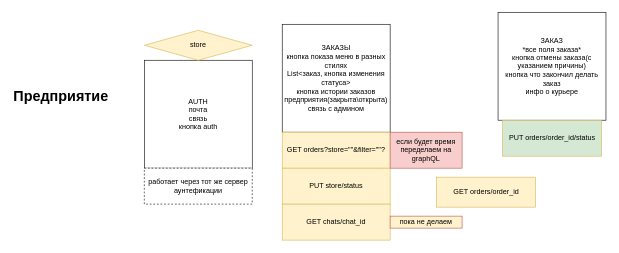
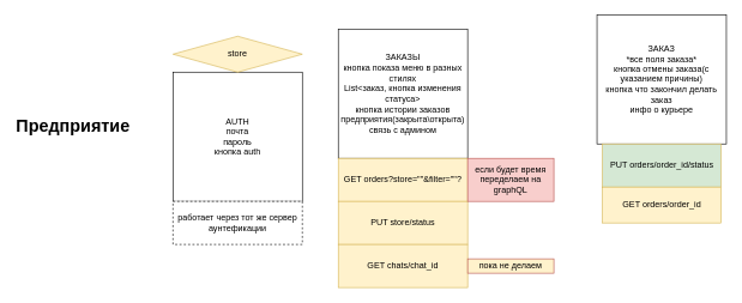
  <mxCell id="0" />
  <mxCell id="1" parent="0" />
- <mxCell id="2" value="&lt;h1 style=&quot;margin-top: 0px;&quot;&gt;Предприятие&lt;/h1&gt;" style="text;html=1;whiteSpace=wrap;overflow=hidden;rounded=0;" parent="1" vertex="1"><mxGeometry x="20" y="140" width="180" height="120" as="geometry" /></mxCell>
+ <mxCell id="2" value="&lt;h1 style=&quot;margin-top: 0px;&quot;&gt;Предприятие&lt;/h1&gt;" style="text;html=1;whiteSpace=wrap;overflow=hidden;rounded=0;" parent="1" vertex="1"><mxGeometry x="20" y="155" width="180" height="120" as="geometry" /></mxCell>
  <mxCell id="3" value="ЗАКАЗЫ&lt;div&gt;кнопка показа меню в разных стилях&lt;br&gt;&lt;/div&gt;&lt;div&gt;List&amp;lt;заказ,&amp;nbsp;&lt;span style=&quot;background-color: initial;&quot;&gt;кнопка изменения статуса&lt;/span&gt;&lt;span style=&quot;background-color: initial;&quot;&gt;&amp;gt;&lt;/span&gt;&lt;/div&gt;&lt;div&gt;&lt;span style=&quot;background-color: initial;&quot;&gt;кнопка истории заказов&lt;/span&gt;&lt;/div&gt;&lt;div&gt;предприятия(закрыта\открыта)&lt;/div&gt;&lt;div&gt;связь с админом&lt;/div&gt;" style="rounded=0;whiteSpace=wrap;html=1;" parent="1" vertex="1"><mxGeometry x="470" y="40" width="180" height="180" as="geometry" /></mxCell>
  <mxCell id="4" value="ЗАКАЗ&lt;div&gt;*все поля заказа*&lt;/div&gt;&lt;div&gt;кнопка отмены заказа(с указанием причины)&lt;br&gt;&lt;div&gt;кнопка что закончил делать заказ&lt;/div&gt;&lt;/div&gt;&lt;div&gt;&amp;nbsp;инфо о курьере&amp;nbsp;&lt;/div&gt;" style="rounded=0;whiteSpace=wrap;html=1;" parent="1" vertex="1"><mxGeometry x="830" y="20" width="180" height="180" as="geometry" /></mxCell>
- <mxCell id="5" value="AUTH&lt;div&gt;почта&lt;/div&gt;&lt;div&gt;связь&lt;/div&gt;&lt;div&gt;кнопка auth&lt;br&gt;&lt;/div&gt;" style="rounded=0;whiteSpace=wrap;html=1;" parent="1" vertex="1"><mxGeometry x="240" y="100" width="180" height="180" as="geometry" /></mxCell>
+ <mxCell id="5" value="AUTH&lt;div&gt;почта&lt;/div&gt;&lt;div&gt;пароль&lt;/div&gt;&lt;div&gt;кнопка auth&lt;br&gt;&lt;/div&gt;" style="rounded=0;whiteSpace=wrap;html=1;" parent="1" vertex="1"><mxGeometry x="240" y="100" width="180" height="180" as="geometry" /></mxCell>
  <mxCell id="6" value="работает через тот же сервер аунтефикации" style="rounded=0;whiteSpace=wrap;html=1;dashed=1;" parent="1" vertex="1"><mxGeometry x="240" y="280" width="180" height="60" as="geometry" /></mxCell>
  <mxCell id="7" value="GET orders?store=&quot;&quot;&amp;amp;filter=&quot;&quot;?" style="rounded=0;whiteSpace=wrap;html=1;fillColor=#fff2cc;strokeColor=#d6b656;" parent="1" vertex="1"><mxGeometry x="470" y="220" width="180" height="60" as="geometry" /></mxCell>
  <mxCell id="8" value="PUT store/status&lt;span style=&quot;color: rgba(0, 0, 0, 0); font-family: monospace; font-size: 0px; text-align: start; text-wrap: nowrap;&quot;&gt;%3CmxGraphModel%3E%3Croot%3E%3CmxCell%20id%3D%220%22%2F%3E%3CmxCell%20id%3D%221%22%20parent%3D%220%22%2F%3E%3CmxCell%20id%3D%222%22%20value%3D%22GET%20store%2Forders%3Ffilter%22%20style%3D%22rounded%3D0%3BwhiteSpace%3Dwrap%3Bhtml%3D1%3BfillColor%3D%23fff2cc%3BstrokeColor%3D%23d6b656%3B%22%20vertex%3D%221%22%20parent%3D%221%22%3E%3CmxGeometry%20x%3D%22-100%22%20y%3D%2220%22%20width%3D%22180%22%20height%3D%2260%22%20as%3D%22geometry%22%2F%3E%3C%2FmxCell%3E%3C%2Froot%3E%3C%2FmxGraphModel%3E&lt;/span&gt;" style="rounded=0;whiteSpace=wrap;html=1;fillColor=#fff2cc;strokeColor=#d6b656;" parent="1" vertex="1"><mxGeometry x="470" y="280" width="180" height="60" as="geometry" /></mxCell>
  <mxCell id="9" value="GET chats/chat_id" style="rounded=0;whiteSpace=wrap;html=1;fillColor=#fff2cc;strokeColor=#d6b656;" parent="1" vertex="1"><mxGeometry x="470" y="340" width="180" height="60" as="geometry" /></mxCell>
  <mxCell id="10" value="пока не делаем" style="rounded=0;whiteSpace=wrap;html=1;fillColor=#fff2cc;strokeColor=#b85450;" parent="1" vertex="1"><mxGeometry x="650" y="360" width="120" height="20" as="geometry" /></mxCell>
  <mxCell id="11" value="если будет время переделаем на graphQL" style="rounded=0;whiteSpace=wrap;html=1;fillColor=#f8cecc;strokeColor=#b85450;" parent="1" vertex="1"><mxGeometry x="650" y="220" width="120" height="60" as="geometry" /></mxCell>
  <mxCell id="12" value="PUT orders/order_id/status" style="rounded=0;whiteSpace=wrap;html=1;fillColor=#d5e8d4;strokeColor=#d6b656;" parent="1" vertex="1"><mxGeometry x="837.5" y="200" width="165" height="60" as="geometry" /></mxCell>
- <mxCell id="13" value="GET orders/order_id" style="rounded=0;whiteSpace=wrap;html=1;fillColor=#fff2cc;strokeColor=#d6b656;" parent="1" vertex="1"><mxGeometry x="727.5" y="295" width="165" height="50" as="geometry" /></mxCell>
+ <mxCell id="13" value="GET orders/order_id" style="rounded=0;whiteSpace=wrap;html=1;fillColor=#fff2cc;strokeColor=#d6b656;" parent="1" vertex="1"><mxGeometry x="837.5" y="260" width="165" height="50" as="geometry" /></mxCell>
  <mxCell id="14" value="store" style="rhombus;whiteSpace=wrap;html=1;fillColor=#fff2cc;strokeColor=#d6b656;" parent="1" vertex="1"><mxGeometry x="240" y="50" width="180" height="50" as="geometry" /></mxCell>
